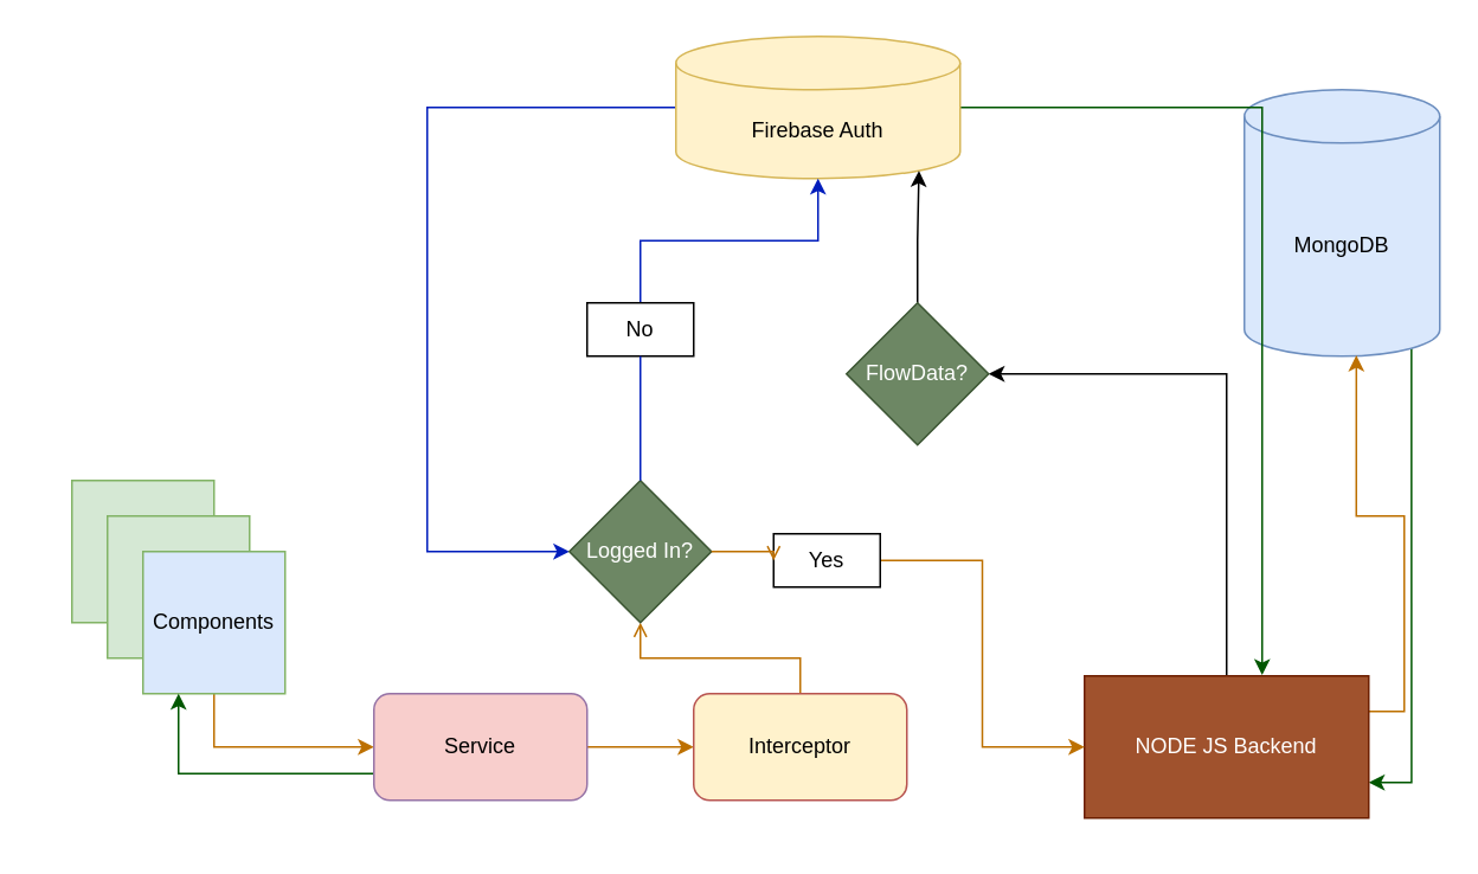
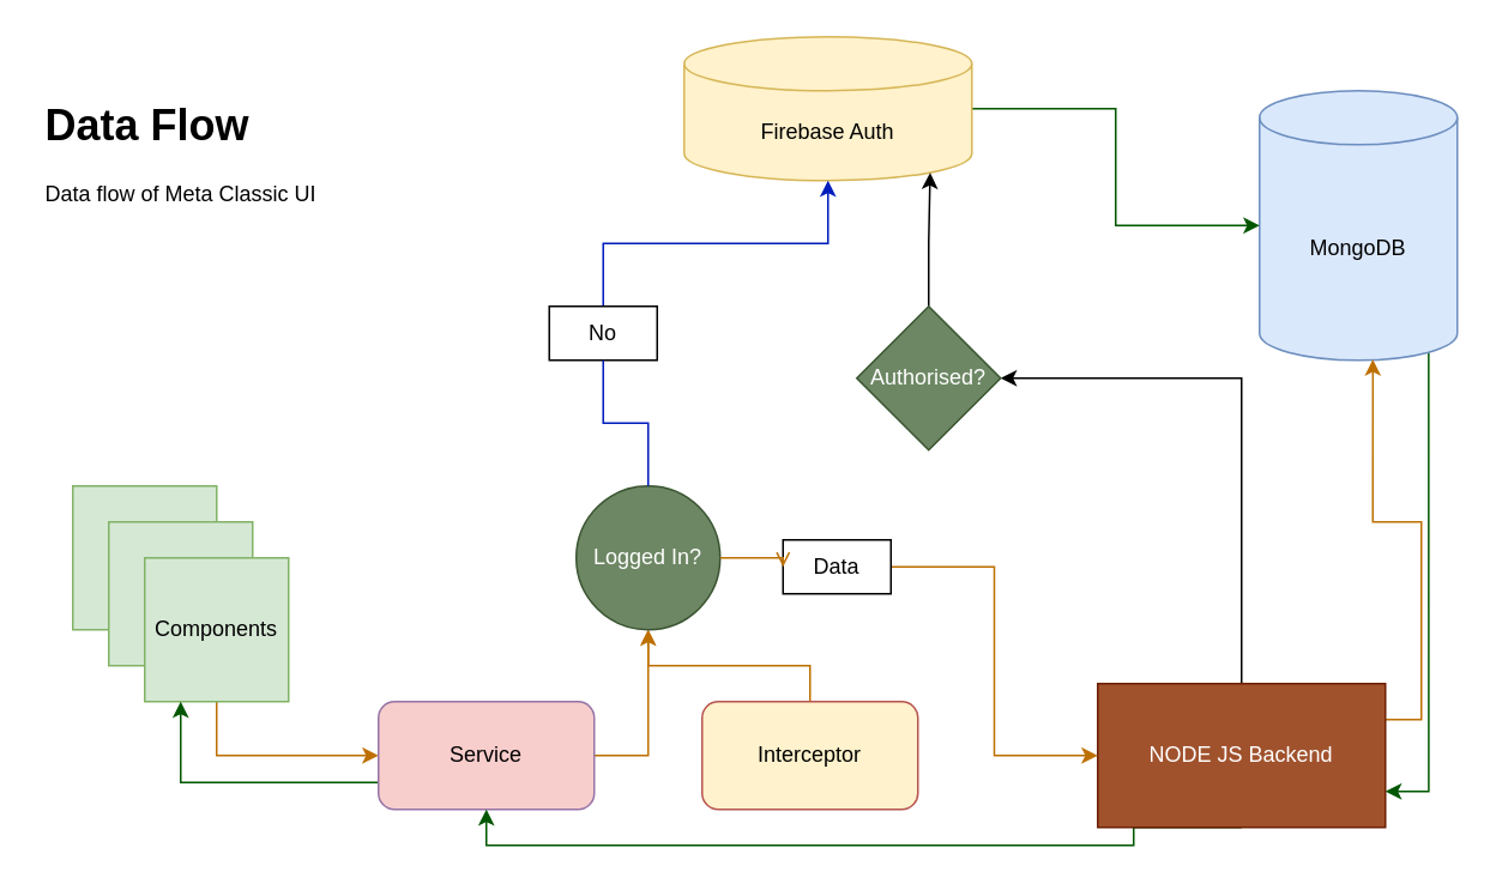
  <mxCell id="0" />
  <mxCell id="1" parent="0" />
  <mxCell id="2" style="edgeStyle=orthogonalEdgeStyle;rounded=0;orthogonalLoop=1;jettySize=auto;html=1;exitX=0.855;exitY=1;exitDx=0;exitDy=-4.35;exitPerimeter=0;entryX=1;entryY=0.75;entryDx=0;entryDy=0;fillColor=#008a00;strokeColor=#005700;" edge="1" parent="1" source="3" target="19"><mxGeometry relative="1" as="geometry"><mxPoint x="794" y="440" as="targetPoint" /></mxGeometry></mxCell>
  <mxCell id="3" value="MongoDB" style="shape=cylinder3;whiteSpace=wrap;html=1;boundedLbl=1;backgroundOutline=1;size=15;fillColor=#dae8fc;strokeColor=#6c8ebf;" vertex="1" parent="1"><mxGeometry x="700" y="50" width="110" height="150" as="geometry" /></mxCell>
- <mxCell id="4" style="edgeStyle=orthogonalEdgeStyle;rounded=0;orthogonalLoop=1;jettySize=auto;html=1;entryX=0;entryY=0.5;entryDx=0;entryDy=0;fillColor=#0050ef;strokeColor=#001DBC;" edge="1" parent="1" source="6" target="22"><mxGeometry relative="1" as="geometry"><mxPoint x="240" y="330" as="targetPoint" /><Array as="points"><mxPoint x="240" y="60" /><mxPoint x="240" y="310" /></Array></mxGeometry></mxCell>
- <mxCell id="5" style="edgeStyle=orthogonalEdgeStyle;rounded=0;orthogonalLoop=1;jettySize=auto;html=1;exitX=1;exitY=0.5;exitDx=0;exitDy=0;exitPerimeter=0;entryX=0.625;entryY=-0.006;entryDx=0;entryDy=0;entryPerimeter=0;fillColor=#008a00;strokeColor=#005700;" edge="1" parent="1" source="6" target="19"><mxGeometry relative="1" as="geometry" /></mxCell>
+ <mxCell id="5" style="edgeStyle=orthogonalEdgeStyle;rounded=0;orthogonalLoop=1;jettySize=auto;html=1;exitX=1;exitY=0.5;exitDx=0;exitDy=0;exitPerimeter=0;fillColor=#008a00;strokeColor=#005700;" edge="1" parent="1" source="6" target="3"><mxGeometry relative="1" as="geometry" /></mxCell>
  <mxCell id="6" value="Firebase Auth" style="shape=cylinder3;whiteSpace=wrap;html=1;boundedLbl=1;backgroundOutline=1;size=15;fillColor=#fff2cc;strokeColor=#d6b656;" vertex="1" parent="1"><mxGeometry x="380" y="20" width="160" height="80" as="geometry" /></mxCell>
  <mxCell id="7" value="" style="whiteSpace=wrap;html=1;aspect=fixed;fillColor=#d5e8d4;strokeColor=#82b366;" vertex="1" parent="1"><mxGeometry x="40" y="270" width="80" height="80" as="geometry" /></mxCell>
  <mxCell id="8" value="" style="whiteSpace=wrap;html=1;aspect=fixed;fillColor=#d5e8d4;strokeColor=#82b366;" vertex="1" parent="1"><mxGeometry x="60" y="290" width="80" height="80" as="geometry" /></mxCell>
  <mxCell id="9" style="edgeStyle=orthogonalEdgeStyle;rounded=0;orthogonalLoop=1;jettySize=auto;html=1;exitX=0.5;exitY=1;exitDx=0;exitDy=0;entryX=0;entryY=0.5;entryDx=0;entryDy=0;fillColor=#f0a30a;strokeColor=#BD7000;" edge="1" parent="1" source="10" target="13"><mxGeometry relative="1" as="geometry" /></mxCell>
- <mxCell id="10" value="Components" style="whiteSpace=wrap;html=1;aspect=fixed;fillColor=#dae8fc;strokeColor=#82b366;" vertex="1" parent="1"><mxGeometry x="80" y="310" width="80" height="80" as="geometry" /></mxCell>
- <mxCell id="11" style="edgeStyle=orthogonalEdgeStyle;rounded=0;orthogonalLoop=1;jettySize=auto;html=1;exitX=1;exitY=0.5;exitDx=0;exitDy=0;entryX=0;entryY=0.5;entryDx=0;entryDy=0;fillColor=#f0a30a;strokeColor=#BD7000;" edge="1" parent="1" source="13" target="15"><mxGeometry relative="1" as="geometry" /></mxCell>
+ <mxCell id="10" value="Components" style="whiteSpace=wrap;html=1;aspect=fixed;fillColor=#d5e8d4;strokeColor=#82b366;" vertex="1" parent="1"><mxGeometry x="80" y="310" width="80" height="80" as="geometry" /></mxCell>
+ <mxCell id="11" style="edgeStyle=orthogonalEdgeStyle;rounded=0;orthogonalLoop=1;jettySize=auto;html=1;exitX=1;exitY=0.5;exitDx=0;exitDy=0;fillColor=#f0a30a;strokeColor=#BD7000;" edge="1" parent="1" source="13" target="22"><mxGeometry relative="1" as="geometry" /></mxCell>
  <mxCell id="12" style="edgeStyle=orthogonalEdgeStyle;rounded=0;orthogonalLoop=1;jettySize=auto;html=1;exitX=0;exitY=0.75;exitDx=0;exitDy=0;entryX=0.25;entryY=1;entryDx=0;entryDy=0;fillColor=#008a00;strokeColor=#005700;" edge="1" parent="1" source="13" target="10"><mxGeometry relative="1" as="geometry" /></mxCell>
  <mxCell id="13" value="Service" style="rounded=1;whiteSpace=wrap;html=1;fillColor=#f8cecc;strokeColor=#9673a6;" vertex="1" parent="1"><mxGeometry x="210" y="390" width="120" height="60" as="geometry" /></mxCell>
  <mxCell id="14" style="edgeStyle=orthogonalEdgeStyle;rounded=0;orthogonalLoop=1;jettySize=auto;html=1;exitX=0.5;exitY=0;exitDx=0;exitDy=0;entryX=0.5;entryY=1;entryDx=0;entryDy=0;fillColor=#f0a30a;strokeColor=#BD7000;endArrow=open;" edge="1" parent="1" source="15" target="22"><mxGeometry relative="1" as="geometry" /></mxCell>
  <mxCell id="15" value="Interceptor" style="rounded=1;whiteSpace=wrap;html=1;fillColor=#fff2cc;strokeColor=#b85450;" vertex="1" parent="1"><mxGeometry x="390" y="390" width="120" height="60" as="geometry" /></mxCell>
  <mxCell id="16" style="edgeStyle=orthogonalEdgeStyle;rounded=0;orthogonalLoop=1;jettySize=auto;html=1;exitX=0.5;exitY=0;exitDx=0;exitDy=0;entryX=1;entryY=0.5;entryDx=0;entryDy=0;" edge="1" parent="1" source="19" target="28"><mxGeometry relative="1" as="geometry" /></mxCell>
+ <mxCell id="17" style="edgeStyle=orthogonalEdgeStyle;rounded=0;orthogonalLoop=1;jettySize=auto;html=1;exitX=0.5;exitY=1;exitDx=0;exitDy=0;entryX=0.5;entryY=1;entryDx=0;entryDy=0;fillColor=#008a00;strokeColor=#005700;" edge="1" parent="1" source="19" target="13"><mxGeometry relative="1" as="geometry"><Array as="points"><mxPoint x="630" y="470" /><mxPoint x="270" y="470" /></Array></mxGeometry></mxCell>
  <mxCell id="18" style="edgeStyle=orthogonalEdgeStyle;rounded=0;orthogonalLoop=1;jettySize=auto;html=1;exitX=1;exitY=0.25;exitDx=0;exitDy=0;entryX=0.573;entryY=0.997;entryDx=0;entryDy=0;entryPerimeter=0;fillColor=#f0a30a;strokeColor=#BD7000;" edge="1" parent="1" source="19" target="3"><mxGeometry relative="1" as="geometry" /></mxCell>
  <mxCell id="19" value="NODE JS Backend" style="rounded=0;whiteSpace=wrap;html=1;fillColor=#a0522d;strokeColor=#6D1F00;fontColor=#ffffff;" vertex="1" parent="1"><mxGeometry x="610" y="380" width="160" height="80" as="geometry" /></mxCell>
  <mxCell id="20" style="edgeStyle=orthogonalEdgeStyle;rounded=0;orthogonalLoop=1;jettySize=auto;html=1;exitX=1;exitY=0.5;exitDx=0;exitDy=0;entryX=0;entryY=0.5;entryDx=0;entryDy=0;startArrow=none;fillColor=#f0a30a;strokeColor=#BD7000;" edge="1" parent="1" source="23" target="19"><mxGeometry relative="1" as="geometry" /></mxCell>
  <mxCell id="21" style="edgeStyle=orthogonalEdgeStyle;rounded=0;orthogonalLoop=1;jettySize=auto;html=1;exitX=0.5;exitY=0;exitDx=0;exitDy=0;entryX=0.5;entryY=1;entryDx=0;entryDy=0;entryPerimeter=0;startArrow=none;fillColor=#0050ef;strokeColor=#001DBC;" edge="1" parent="1" source="25" target="6"><mxGeometry relative="1" as="geometry"><mxPoint x="410" y="150" as="targetPoint" /></mxGeometry></mxCell>
- <mxCell id="22" value="Logged In?" style="rhombus;whiteSpace=wrap;html=1;fillColor=#6d8764;fontColor=#ffffff;strokeColor=#3A5431;" vertex="1" parent="1"><mxGeometry x="320" y="270" width="80" height="80" as="geometry" /></mxCell>
- <mxCell id="23" value="Yes" style="text;html=1;strokeColor=default;fillColor=none;align=center;verticalAlign=middle;whiteSpace=wrap;rounded=0;" vertex="1" parent="1"><mxGeometry x="435" y="300" width="60" height="30" as="geometry" /></mxCell>
+ <mxCell id="22" value="Logged In?" style="ellipse;whiteSpace=wrap;html=1;fillColor=#6d8764;fontColor=#ffffff;strokeColor=#3A5431;" vertex="1" parent="1"><mxGeometry x="320" y="270" width="80" height="80" as="geometry" /></mxCell>
+ <mxCell id="23" value="Data" style="text;html=1;strokeColor=default;fillColor=none;align=center;verticalAlign=middle;whiteSpace=wrap;rounded=0;" vertex="1" parent="1"><mxGeometry x="435" y="300" width="60" height="30" as="geometry" /></mxCell>
  <mxCell id="24" value="" style="edgeStyle=orthogonalEdgeStyle;rounded=0;orthogonalLoop=1;jettySize=auto;html=1;exitX=1;exitY=0.5;exitDx=0;exitDy=0;entryX=0;entryY=0.5;entryDx=0;entryDy=0;endArrow=open;fillColor=#f0a30a;strokeColor=#BD7000;" edge="1" parent="1" source="22" target="23"><mxGeometry relative="1" as="geometry"><mxPoint x="400" y="310" as="sourcePoint" /><mxPoint x="550" y="340" as="targetPoint" /></mxGeometry></mxCell>
- <mxCell id="25" value="No" style="text;html=1;strokeColor=default;fillColor=none;align=center;verticalAlign=middle;whiteSpace=wrap;rounded=0;" vertex="1" parent="1"><mxGeometry x="330" y="170" width="60" height="30" as="geometry" /></mxCell>
+ <mxCell id="25" value="No" style="text;html=1;strokeColor=default;fillColor=none;align=center;verticalAlign=middle;whiteSpace=wrap;rounded=0;" vertex="1" parent="1"><mxGeometry x="305" y="170" width="60" height="30" as="geometry" /></mxCell>
  <mxCell id="26" value="" style="edgeStyle=orthogonalEdgeStyle;rounded=0;orthogonalLoop=1;jettySize=auto;html=1;exitX=0.5;exitY=0;exitDx=0;exitDy=0;entryX=0.5;entryY=1;entryDx=0;entryDy=0;entryPerimeter=0;endArrow=none;fillColor=#0050ef;strokeColor=#001DBC;" edge="1" parent="1" source="22" target="25"><mxGeometry relative="1" as="geometry"><mxPoint x="410" y="100" as="targetPoint" /><mxPoint x="360" y="270" as="sourcePoint" /></mxGeometry></mxCell>
  <mxCell id="27" style="edgeStyle=orthogonalEdgeStyle;rounded=0;orthogonalLoop=1;jettySize=auto;html=1;exitX=0.5;exitY=0;exitDx=0;exitDy=0;entryX=0.855;entryY=1;entryDx=0;entryDy=-4.35;entryPerimeter=0;" edge="1" parent="1" source="28" target="6"><mxGeometry relative="1" as="geometry" /></mxCell>
- <mxCell id="28" value="FlowData?" style="rhombus;whiteSpace=wrap;html=1;strokeColor=#3A5431;fillColor=#6d8764;fontColor=#ffffff;" vertex="1" parent="1"><mxGeometry x="476" y="170" width="80" height="80" as="geometry" /></mxCell>
+ <mxCell id="28" value="Authorised?" style="rhombus;whiteSpace=wrap;html=1;strokeColor=#3A5431;fillColor=#6d8764;fontColor=#ffffff;" vertex="1" parent="1"><mxGeometry x="476" y="170" width="80" height="80" as="geometry" /></mxCell>
+ <mxCell id="29" value="&lt;h1&gt;Data Flow&lt;/h1&gt;&lt;p&gt;Data flow of Meta Classic UI&lt;/p&gt;" style="text;html=1;strokeColor=none;fillColor=none;spacing=5;spacingTop=-20;whiteSpace=wrap;overflow=hidden;rounded=0;" vertex="1" parent="1"><mxGeometry x="20" y="50" width="190" height="120" as="geometry" /></mxCell>
